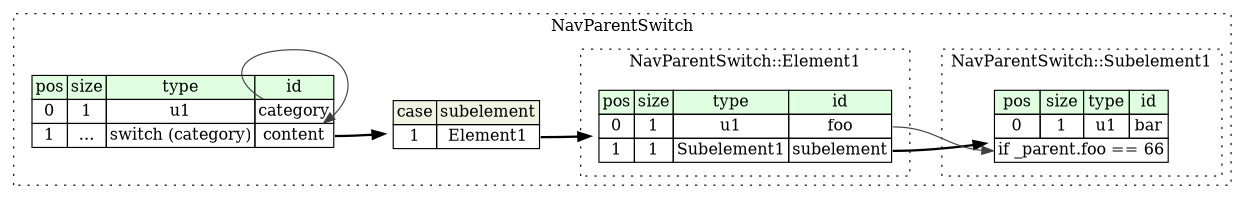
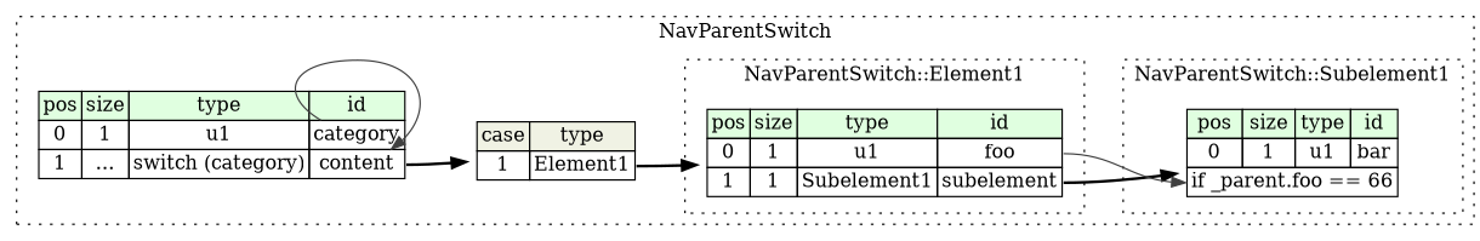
  digraph {
    rankdir=LR
    node [shape=plaintext]
    edge [style=bold]
    n1 [label=<<TABLE BORDER="0" CELLBORDER="1" CELLSPACING="0"> 				<TR><TD BGCOLOR="#E0FFE0">pos</TD><TD BGCOLOR="#E0FFE0">size</TD><TD BGCOLOR="#E0FFE0">type</TD><TD BGCOLOR="#E0FFE0">id</TD></TR> 				<TR><TD PORT="foo_pos">0</TD><TD PORT="foo_size">1</TD><TD>u1</TD><TD PORT="foo_type">foo</TD></TR> 				<TR><TD PORT="subelement_pos">1</TD><TD PORT="subelement_size">1</TD><TD>Subelement1</TD><TD PORT="subelement_type">subelement</TD></TR> 			</TABLE>>]
    n2 [label=<<TABLE BORDER="0" CELLBORDER="1" CELLSPACING="0"> 				<TR><TD BGCOLOR="#E0FFE0">pos</TD><TD BGCOLOR="#E0FFE0">size</TD><TD BGCOLOR="#E0FFE0">type</TD><TD BGCOLOR="#E0FFE0">id</TD></TR> 				<TR><TD PORT="bar_pos">0</TD><TD PORT="bar_size">1</TD><TD>u1</TD><TD PORT="bar_type">bar</TD></TR> 				<TR><TD COLSPAN="4" PORT="bar__if">if _parent.foo == 66</TD></TR> 			</TABLE>>]
    n3 [label=<<TABLE BORDER="0" CELLBORDER="1" CELLSPACING="0"> 			<TR><TD BGCOLOR="#E0FFE0">pos</TD><TD BGCOLOR="#E0FFE0">size</TD><TD BGCOLOR="#E0FFE0">type</TD><TD BGCOLOR="#E0FFE0">id</TD></TR> 			<TR><TD PORT="category_pos">0</TD><TD PORT="category_size">1</TD><TD>u1</TD><TD PORT="category_type">category</TD></TR> 			<TR><TD PORT="content_pos">1</TD><TD PORT="content_size">...</TD><TD>switch (category)</TD><TD PORT="content_type">content</TD></TR> 		</TABLE>>]
-   n4 [label=<<TABLE BORDER="0" CELLBORDER="1" CELLSPACING="0"> 	<TR><TD BGCOLOR="#F0F2E4">case</TD><TD BGCOLOR="#F0F2E4">subelement</TD></TR> 	<TR><TD>1</TD><TD PORT="case0">Element1</TD></TR> </TABLE>>]
+   n4 [label=<<TABLE BORDER="0" CELLBORDER="1" CELLSPACING="0"> 	<TR><TD BGCOLOR="#F0F2E4">case</TD><TD BGCOLOR="#F0F2E4">type</TD></TR> 	<TR><TD>1</TD><TD PORT="case0">Element1</TD></TR> </TABLE>>]
    subgraph cluster_1 {
      label=NavParentSwitch
      style=dotted
      n3
      n4
      subgraph cluster_2 {
        label="NavParentSwitch::Element1"
        style=dotted
        n1
      }
      subgraph cluster_3 {
        label="NavParentSwitch::Subelement1"
        style=dotted
        n2
      }
    }
    n1 -> n2 [tailport=subelement_type]
    n1 -> n2 [color="#404040" headport=bar__if tailport=foo_type style=""]
    n3 -> n3 [color="#404040" headport=content_type tailport=category_type style=""]
    n3 -> n4 [tailport=content_type]
    n4 -> n1 [tailport=case0]
  }
